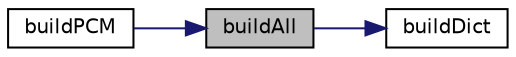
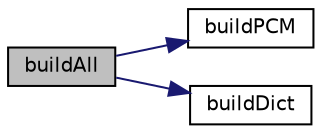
  digraph {
    rankdir=LR
    node [color=black fillcolor=white fontname=Helvetica fontsize=10 shape=record style=filled]
    edge [color=midnightblue fontname=Helvetica fontsize=10 labelfontname=Helvetica labelfontsize=10 style=solid]
    n1 [fillcolor=grey75 fontcolor=black height=0.2 label=buildAll width=0.4]
    n2 [height=0.2 label=buildPCM width=0.4]
    n3 [height=0.2 label=buildDict width=0.4]
-   n2 -> n1
+   n1 -> n2
    n1 -> n3
  }
